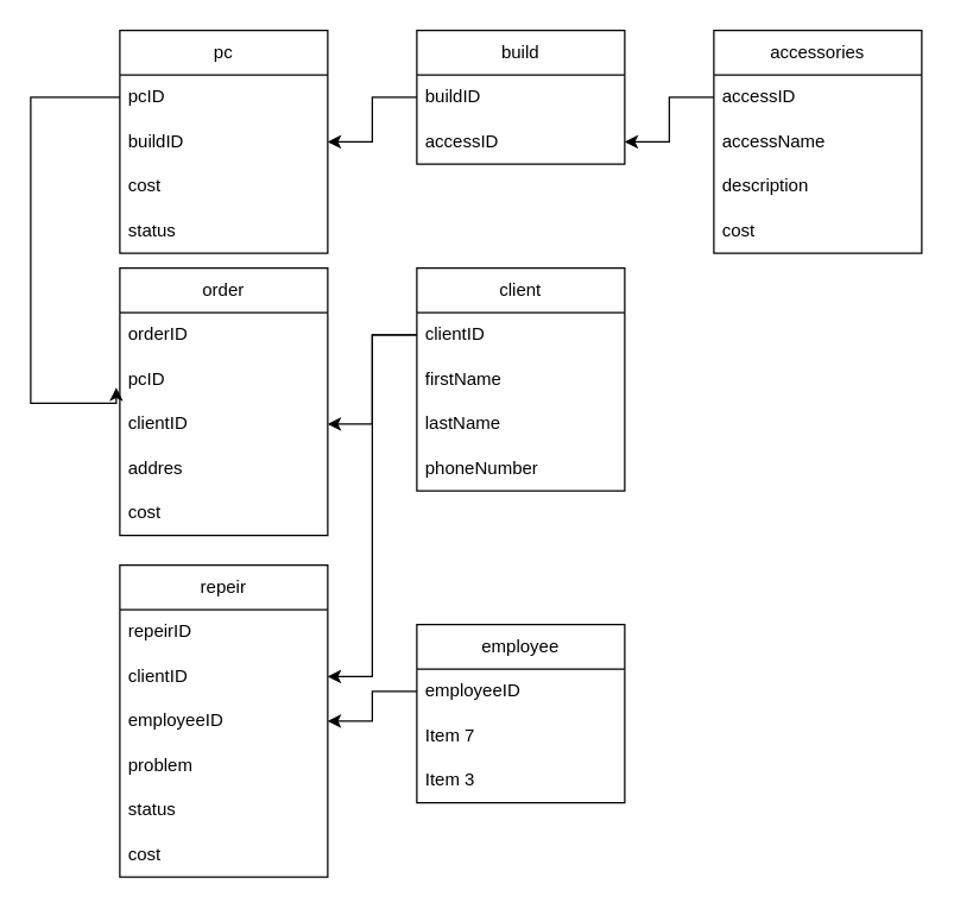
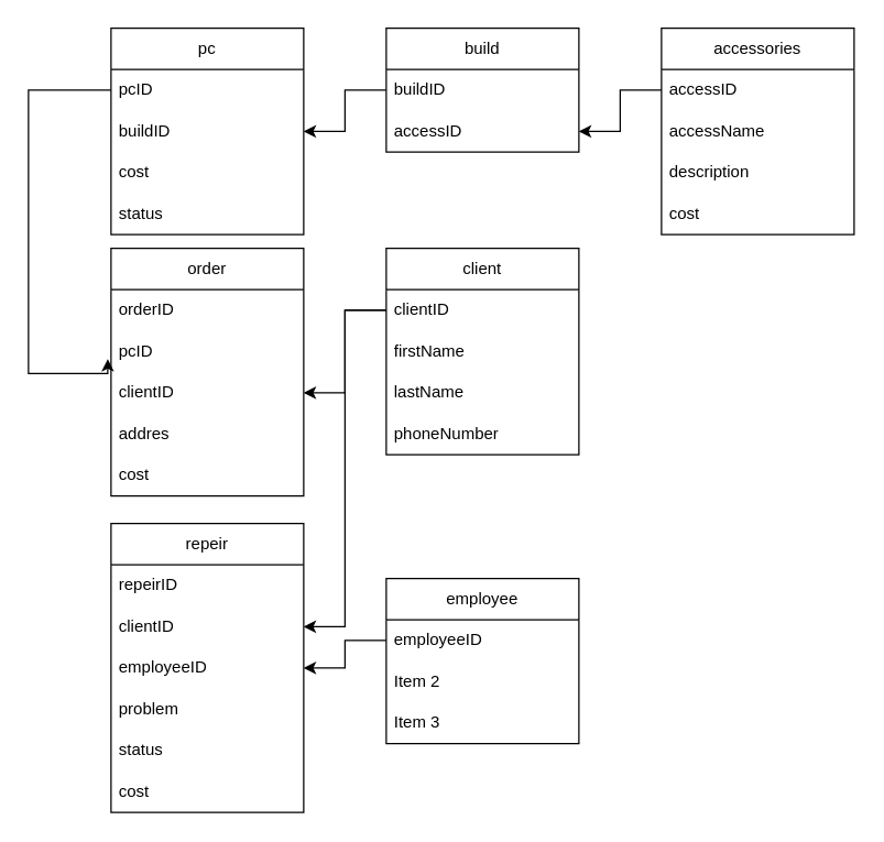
  <mxCell id="0" />
  <mxCell id="1" parent="0" />
  <mxCell id="2" value="build" style="swimlane;fontStyle=0;childLayout=stackLayout;horizontal=1;startSize=30;horizontalStack=0;resizeParent=1;resizeParentMax=0;resizeLast=0;collapsible=1;marginBottom=0;whiteSpace=wrap;html=1;" vertex="1" parent="1"><mxGeometry x="280" y="20" width="140" height="90" as="geometry" /></mxCell>
  <mxCell id="3" value="buildID" style="text;strokeColor=none;fillColor=none;align=left;verticalAlign=middle;spacingLeft=4;spacingRight=4;overflow=hidden;points=[[0,0.5],[1,0.5]];portConstraint=eastwest;rotatable=0;whiteSpace=wrap;html=1;" vertex="1" parent="2"><mxGeometry y="30" width="140" height="30" as="geometry" /></mxCell>
  <mxCell id="4" value="accessID" style="text;strokeColor=none;fillColor=none;align=left;verticalAlign=middle;spacingLeft=4;spacingRight=4;overflow=hidden;points=[[0,0.5],[1,0.5]];portConstraint=eastwest;rotatable=0;whiteSpace=wrap;html=1;" vertex="1" parent="2"><mxGeometry y="60" width="140" height="30" as="geometry" /></mxCell>
  <mxCell id="5" value="accessories" style="swimlane;fontStyle=0;childLayout=stackLayout;horizontal=1;startSize=30;horizontalStack=0;resizeParent=1;resizeParentMax=0;resizeLast=0;collapsible=1;marginBottom=0;whiteSpace=wrap;html=1;" vertex="1" parent="1"><mxGeometry x="480" y="20" width="140" height="150" as="geometry" /></mxCell>
  <mxCell id="6" value="accessID" style="text;strokeColor=none;fillColor=none;align=left;verticalAlign=middle;spacingLeft=4;spacingRight=4;overflow=hidden;points=[[0,0.5],[1,0.5]];portConstraint=eastwest;rotatable=0;whiteSpace=wrap;html=1;" vertex="1" parent="5"><mxGeometry y="30" width="140" height="30" as="geometry" /></mxCell>
  <mxCell id="7" value="accessName" style="text;strokeColor=none;fillColor=none;align=left;verticalAlign=middle;spacingLeft=4;spacingRight=4;overflow=hidden;points=[[0,0.5],[1,0.5]];portConstraint=eastwest;rotatable=0;whiteSpace=wrap;html=1;" vertex="1" parent="5"><mxGeometry y="60" width="140" height="30" as="geometry" /></mxCell>
  <mxCell id="8" value="description" style="text;strokeColor=none;fillColor=none;align=left;verticalAlign=middle;spacingLeft=4;spacingRight=4;overflow=hidden;points=[[0,0.5],[1,0.5]];portConstraint=eastwest;rotatable=0;whiteSpace=wrap;html=1;" vertex="1" parent="5"><mxGeometry y="90" width="140" height="30" as="geometry" /></mxCell>
  <mxCell id="9" value="cost" style="text;strokeColor=none;fillColor=none;align=left;verticalAlign=middle;spacingLeft=4;spacingRight=4;overflow=hidden;points=[[0,0.5],[1,0.5]];portConstraint=eastwest;rotatable=0;whiteSpace=wrap;html=1;" vertex="1" parent="5"><mxGeometry y="120" width="140" height="30" as="geometry" /></mxCell>
  <mxCell id="10" style="edgeStyle=orthogonalEdgeStyle;rounded=0;orthogonalLoop=1;jettySize=auto;html=1;entryX=1;entryY=0.5;entryDx=0;entryDy=0;" edge="1" parent="1" source="6" target="4"><mxGeometry relative="1" as="geometry" /></mxCell>
  <mxCell id="11" value="pc" style="swimlane;fontStyle=0;childLayout=stackLayout;horizontal=1;startSize=30;horizontalStack=0;resizeParent=1;resizeParentMax=0;resizeLast=0;collapsible=1;marginBottom=0;whiteSpace=wrap;html=1;" vertex="1" parent="1"><mxGeometry x="80" y="20" width="140" height="150" as="geometry" /></mxCell>
  <mxCell id="12" value="pcID" style="text;strokeColor=none;fillColor=none;align=left;verticalAlign=middle;spacingLeft=4;spacingRight=4;overflow=hidden;points=[[0,0.5],[1,0.5]];portConstraint=eastwest;rotatable=0;whiteSpace=wrap;html=1;" vertex="1" parent="11"><mxGeometry y="30" width="140" height="30" as="geometry" /></mxCell>
  <mxCell id="13" value="buildID" style="text;strokeColor=none;fillColor=none;align=left;verticalAlign=middle;spacingLeft=4;spacingRight=4;overflow=hidden;points=[[0,0.5],[1,0.5]];portConstraint=eastwest;rotatable=0;whiteSpace=wrap;html=1;" vertex="1" parent="11"><mxGeometry y="60" width="140" height="30" as="geometry" /></mxCell>
  <mxCell id="14" value="cost" style="text;strokeColor=none;fillColor=none;align=left;verticalAlign=middle;spacingLeft=4;spacingRight=4;overflow=hidden;points=[[0,0.5],[1,0.5]];portConstraint=eastwest;rotatable=0;whiteSpace=wrap;html=1;" vertex="1" parent="11"><mxGeometry y="90" width="140" height="30" as="geometry" /></mxCell>
  <mxCell id="15" value="status" style="text;strokeColor=none;fillColor=none;align=left;verticalAlign=middle;spacingLeft=4;spacingRight=4;overflow=hidden;points=[[0,0.5],[1,0.5]];portConstraint=eastwest;rotatable=0;whiteSpace=wrap;html=1;" vertex="1" parent="11"><mxGeometry y="120" width="140" height="30" as="geometry" /></mxCell>
  <mxCell id="16" style="edgeStyle=orthogonalEdgeStyle;rounded=0;orthogonalLoop=1;jettySize=auto;html=1;exitX=0;exitY=0.5;exitDx=0;exitDy=0;entryX=1;entryY=0.5;entryDx=0;entryDy=0;" edge="1" parent="1" source="3" target="13"><mxGeometry relative="1" as="geometry" /></mxCell>
  <mxCell id="17" value="client" style="swimlane;fontStyle=0;childLayout=stackLayout;horizontal=1;startSize=30;horizontalStack=0;resizeParent=1;resizeParentMax=0;resizeLast=0;collapsible=1;marginBottom=0;whiteSpace=wrap;html=1;" vertex="1" parent="1"><mxGeometry x="280" y="180" width="140" height="150" as="geometry" /></mxCell>
  <mxCell id="18" value="clientID" style="text;strokeColor=none;fillColor=none;align=left;verticalAlign=middle;spacingLeft=4;spacingRight=4;overflow=hidden;points=[[0,0.5],[1,0.5]];portConstraint=eastwest;rotatable=0;whiteSpace=wrap;html=1;" vertex="1" parent="17"><mxGeometry y="30" width="140" height="30" as="geometry" /></mxCell>
  <mxCell id="19" value="firstName&lt;br&gt;" style="text;strokeColor=none;fillColor=none;align=left;verticalAlign=middle;spacingLeft=4;spacingRight=4;overflow=hidden;points=[[0,0.5],[1,0.5]];portConstraint=eastwest;rotatable=0;whiteSpace=wrap;html=1;" vertex="1" parent="17"><mxGeometry y="60" width="140" height="30" as="geometry" /></mxCell>
  <mxCell id="20" value="lastName" style="text;strokeColor=none;fillColor=none;align=left;verticalAlign=middle;spacingLeft=4;spacingRight=4;overflow=hidden;points=[[0,0.5],[1,0.5]];portConstraint=eastwest;rotatable=0;whiteSpace=wrap;html=1;" vertex="1" parent="17"><mxGeometry y="90" width="140" height="30" as="geometry" /></mxCell>
  <mxCell id="21" value="phoneNumber" style="text;strokeColor=none;fillColor=none;align=left;verticalAlign=middle;spacingLeft=4;spacingRight=4;overflow=hidden;points=[[0,0.5],[1,0.5]];portConstraint=eastwest;rotatable=0;whiteSpace=wrap;html=1;" vertex="1" parent="17"><mxGeometry y="120" width="140" height="30" as="geometry" /></mxCell>
  <mxCell id="22" value="order" style="swimlane;fontStyle=0;childLayout=stackLayout;horizontal=1;startSize=30;horizontalStack=0;resizeParent=1;resizeParentMax=0;resizeLast=0;collapsible=1;marginBottom=0;whiteSpace=wrap;html=1;" vertex="1" parent="1"><mxGeometry x="80" y="180" width="140" height="180" as="geometry" /></mxCell>
  <mxCell id="23" value="orderID" style="text;strokeColor=none;fillColor=none;align=left;verticalAlign=middle;spacingLeft=4;spacingRight=4;overflow=hidden;points=[[0,0.5],[1,0.5]];portConstraint=eastwest;rotatable=0;whiteSpace=wrap;html=1;" vertex="1" parent="22"><mxGeometry y="30" width="140" height="30" as="geometry" /></mxCell>
  <mxCell id="24" value="pcID" style="text;strokeColor=none;fillColor=none;align=left;verticalAlign=middle;spacingLeft=4;spacingRight=4;overflow=hidden;points=[[0,0.5],[1,0.5]];portConstraint=eastwest;rotatable=0;whiteSpace=wrap;html=1;" vertex="1" parent="22"><mxGeometry y="60" width="140" height="30" as="geometry" /></mxCell>
  <mxCell id="25" value="clientID" style="text;strokeColor=none;fillColor=none;align=left;verticalAlign=middle;spacingLeft=4;spacingRight=4;overflow=hidden;points=[[0,0.5],[1,0.5]];portConstraint=eastwest;rotatable=0;whiteSpace=wrap;html=1;" vertex="1" parent="22"><mxGeometry y="90" width="140" height="30" as="geometry" /></mxCell>
  <mxCell id="26" value="addres" style="text;strokeColor=none;fillColor=none;align=left;verticalAlign=middle;spacingLeft=4;spacingRight=4;overflow=hidden;points=[[0,0.5],[1,0.5]];portConstraint=eastwest;rotatable=0;whiteSpace=wrap;html=1;" vertex="1" parent="22"><mxGeometry y="120" width="140" height="30" as="geometry" /></mxCell>
  <mxCell id="27" value="cost" style="text;strokeColor=none;fillColor=none;align=left;verticalAlign=middle;spacingLeft=4;spacingRight=4;overflow=hidden;points=[[0,0.5],[1,0.5]];portConstraint=eastwest;rotatable=0;whiteSpace=wrap;html=1;" vertex="1" parent="22"><mxGeometry y="150" width="140" height="30" as="geometry" /></mxCell>
  <mxCell id="28" style="edgeStyle=orthogonalEdgeStyle;rounded=0;orthogonalLoop=1;jettySize=auto;html=1;entryX=1;entryY=0.5;entryDx=0;entryDy=0;" edge="1" parent="1" source="18" target="25"><mxGeometry relative="1" as="geometry" /></mxCell>
  <mxCell id="29" style="edgeStyle=orthogonalEdgeStyle;rounded=0;orthogonalLoop=1;jettySize=auto;html=1;entryX=-0.017;entryY=0.683;entryDx=0;entryDy=0;entryPerimeter=0;" edge="1" parent="1" source="12" target="24"><mxGeometry relative="1" as="geometry"><Array as="points"><mxPoint x="20" y="65" /><mxPoint x="20" y="271" /></Array></mxGeometry></mxCell>
  <mxCell id="30" value="repeir" style="swimlane;fontStyle=0;childLayout=stackLayout;horizontal=1;startSize=30;horizontalStack=0;resizeParent=1;resizeParentMax=0;resizeLast=0;collapsible=1;marginBottom=0;whiteSpace=wrap;html=1;" vertex="1" parent="1"><mxGeometry x="80" y="380" width="140" height="210" as="geometry" /></mxCell>
  <mxCell id="31" value="repeirID" style="text;strokeColor=none;fillColor=none;align=left;verticalAlign=middle;spacingLeft=4;spacingRight=4;overflow=hidden;points=[[0,0.5],[1,0.5]];portConstraint=eastwest;rotatable=0;whiteSpace=wrap;html=1;" vertex="1" parent="30"><mxGeometry y="30" width="140" height="30" as="geometry" /></mxCell>
  <mxCell id="32" value="clientID" style="text;strokeColor=none;fillColor=none;align=left;verticalAlign=middle;spacingLeft=4;spacingRight=4;overflow=hidden;points=[[0,0.5],[1,0.5]];portConstraint=eastwest;rotatable=0;whiteSpace=wrap;html=1;" vertex="1" parent="30"><mxGeometry y="60" width="140" height="30" as="geometry" /></mxCell>
  <mxCell id="33" value="employeeID" style="text;strokeColor=none;fillColor=none;align=left;verticalAlign=middle;spacingLeft=4;spacingRight=4;overflow=hidden;points=[[0,0.5],[1,0.5]];portConstraint=eastwest;rotatable=0;whiteSpace=wrap;html=1;" vertex="1" parent="30"><mxGeometry y="90" width="140" height="30" as="geometry" /></mxCell>
  <mxCell id="34" value="problem" style="text;strokeColor=none;fillColor=none;align=left;verticalAlign=middle;spacingLeft=4;spacingRight=4;overflow=hidden;points=[[0,0.5],[1,0.5]];portConstraint=eastwest;rotatable=0;whiteSpace=wrap;html=1;" vertex="1" parent="30"><mxGeometry y="120" width="140" height="30" as="geometry" /></mxCell>
  <mxCell id="35" value="status" style="text;strokeColor=none;fillColor=none;align=left;verticalAlign=middle;spacingLeft=4;spacingRight=4;overflow=hidden;points=[[0,0.5],[1,0.5]];portConstraint=eastwest;rotatable=0;whiteSpace=wrap;html=1;" vertex="1" parent="30"><mxGeometry y="150" width="140" height="30" as="geometry" /></mxCell>
  <mxCell id="36" value="cost" style="text;strokeColor=none;fillColor=none;align=left;verticalAlign=middle;spacingLeft=4;spacingRight=4;overflow=hidden;points=[[0,0.5],[1,0.5]];portConstraint=eastwest;rotatable=0;whiteSpace=wrap;html=1;" vertex="1" parent="30"><mxGeometry y="180" width="140" height="30" as="geometry" /></mxCell>
  <mxCell id="37" style="edgeStyle=orthogonalEdgeStyle;rounded=0;orthogonalLoop=1;jettySize=auto;html=1;entryX=1;entryY=0.5;entryDx=0;entryDy=0;" edge="1" parent="1" source="18" target="32"><mxGeometry relative="1" as="geometry"><Array as="points"><mxPoint x="250" y="225" /><mxPoint x="250" y="455" /></Array></mxGeometry></mxCell>
  <mxCell id="38" value="employee" style="swimlane;fontStyle=0;childLayout=stackLayout;horizontal=1;startSize=30;horizontalStack=0;resizeParent=1;resizeParentMax=0;resizeLast=0;collapsible=1;marginBottom=0;whiteSpace=wrap;html=1;" vertex="1" parent="1"><mxGeometry x="280" y="420" width="140" height="120" as="geometry" /></mxCell>
  <mxCell id="39" value="employeeID&lt;br&gt;" style="text;strokeColor=none;fillColor=none;align=left;verticalAlign=middle;spacingLeft=4;spacingRight=4;overflow=hidden;points=[[0,0.5],[1,0.5]];portConstraint=eastwest;rotatable=0;whiteSpace=wrap;html=1;" vertex="1" parent="38"><mxGeometry y="30" width="140" height="30" as="geometry" /></mxCell>
- <mxCell id="40" value="Item 7" style="text;strokeColor=none;fillColor=none;align=left;verticalAlign=middle;spacingLeft=4;spacingRight=4;overflow=hidden;points=[[0,0.5],[1,0.5]];portConstraint=eastwest;rotatable=0;whiteSpace=wrap;html=1;" vertex="1" parent="38"><mxGeometry y="60" width="140" height="30" as="geometry" /></mxCell>
+ <mxCell id="40" value="Item 2" style="text;strokeColor=none;fillColor=none;align=left;verticalAlign=middle;spacingLeft=4;spacingRight=4;overflow=hidden;points=[[0,0.5],[1,0.5]];portConstraint=eastwest;rotatable=0;whiteSpace=wrap;html=1;" vertex="1" parent="38"><mxGeometry y="60" width="140" height="30" as="geometry" /></mxCell>
  <mxCell id="41" value="Item 3" style="text;strokeColor=none;fillColor=none;align=left;verticalAlign=middle;spacingLeft=4;spacingRight=4;overflow=hidden;points=[[0,0.5],[1,0.5]];portConstraint=eastwest;rotatable=0;whiteSpace=wrap;html=1;" vertex="1" parent="38"><mxGeometry y="90" width="140" height="30" as="geometry" /></mxCell>
  <mxCell id="42" style="edgeStyle=orthogonalEdgeStyle;rounded=0;orthogonalLoop=1;jettySize=auto;html=1;entryX=1;entryY=0.5;entryDx=0;entryDy=0;" edge="1" parent="1" source="39" target="33"><mxGeometry relative="1" as="geometry" /></mxCell>
